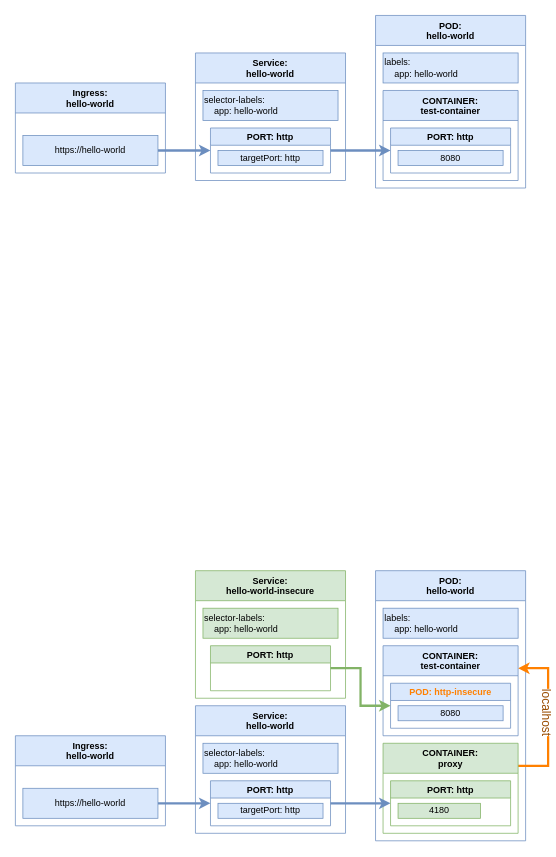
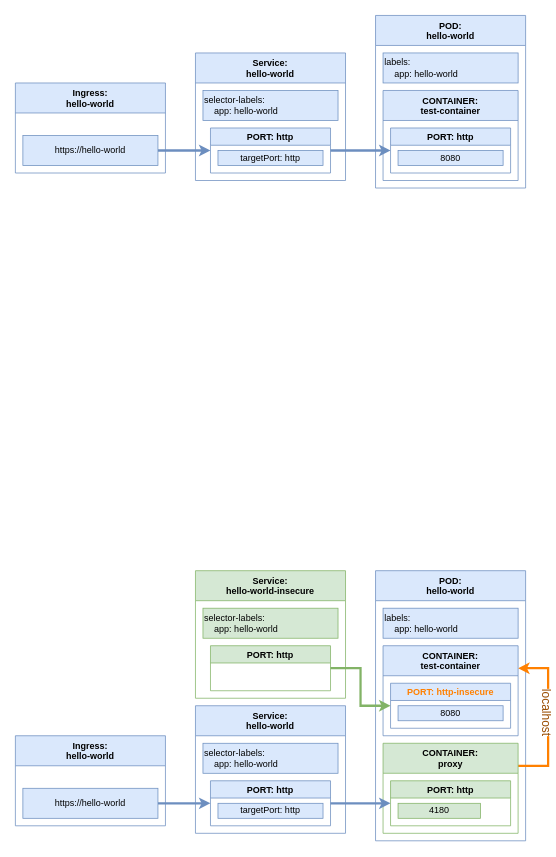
  <mxCell id="0" />
  <mxCell id="1" parent="0" />
  <mxCell id="2" value="POD:&#10;hello-world" style="swimlane;startSize=40;fillColor=#dae8fc;strokeColor=#6c8ebf;" vertex="1" parent="1"><mxGeometry x="500" y="20" width="200" height="230" as="geometry" /></mxCell>
  <mxCell id="3" value="CONTAINER:&#10;test-container" style="swimlane;startSize=40;fillColor=#dae8fc;strokeColor=#6c8ebf;" vertex="1" parent="2"><mxGeometry x="10" y="100" width="180" height="120" as="geometry" /></mxCell>
  <mxCell id="4" value="PORT: http" style="swimlane;fillColor=#dae8fc;strokeColor=#6c8ebf;" vertex="1" parent="3"><mxGeometry x="10" y="50" width="160" height="60" as="geometry" /></mxCell>
  <mxCell id="5" value="8080" style="text;html=1;strokeColor=#6c8ebf;fillColor=#dae8fc;align=center;verticalAlign=middle;whiteSpace=wrap;rounded=0;" vertex="1" parent="4"><mxGeometry x="10" y="30" width="140" height="20" as="geometry" /></mxCell>
  <mxCell id="6" value="labels:&lt;br&gt;&amp;nbsp; &amp;nbsp; app: hello-world" style="text;html=1;strokeColor=#6c8ebf;fillColor=#dae8fc;align=left;verticalAlign=middle;whiteSpace=wrap;rounded=0;" vertex="1" parent="2"><mxGeometry x="10" y="50" width="180" height="40" as="geometry" /></mxCell>
  <mxCell id="7" value="Service:&#10;hello-world" style="swimlane;startSize=40;fillColor=#dae8fc;strokeColor=#6c8ebf;" vertex="1" parent="1"><mxGeometry x="260" y="70" width="200" height="170" as="geometry" /></mxCell>
  <mxCell id="8" value="PORT: http" style="swimlane;fillColor=#dae8fc;strokeColor=#6c8ebf;" vertex="1" parent="7"><mxGeometry x="20" y="100" width="160" height="60" as="geometry" /></mxCell>
  <mxCell id="9" value="targetPort: http" style="text;html=1;strokeColor=#6c8ebf;fillColor=#dae8fc;align=center;verticalAlign=middle;whiteSpace=wrap;rounded=0;" vertex="1" parent="8"><mxGeometry x="10" y="30" width="140" height="20" as="geometry" /></mxCell>
  <mxCell id="10" value="selector-labels:&lt;br&gt;&amp;nbsp; &amp;nbsp; app: hello-world" style="text;html=1;strokeColor=#6c8ebf;fillColor=#dae8fc;align=left;verticalAlign=middle;whiteSpace=wrap;rounded=0;" vertex="1" parent="7"><mxGeometry x="10" y="50" width="180" height="40" as="geometry" /></mxCell>
  <mxCell id="11" style="edgeStyle=orthogonalEdgeStyle;rounded=0;orthogonalLoop=1;jettySize=auto;html=1;exitX=1;exitY=0.5;exitDx=0;exitDy=0;entryX=0;entryY=0.5;entryDx=0;entryDy=0;fillColor=#dae8fc;strokeColor=#6c8ebf;strokeWidth=3;" edge="1" parent="1" source="13" target="8"><mxGeometry relative="1" as="geometry"><Array as="points"><mxPoint x="210" y="200" /><mxPoint x="210" y="200" /></Array></mxGeometry></mxCell>
  <mxCell id="12" value="Ingress:&#10;hello-world" style="swimlane;startSize=40;fillColor=#dae8fc;strokeColor=#6c8ebf;" vertex="1" parent="1"><mxGeometry x="20" y="110" width="200" height="120" as="geometry" /></mxCell>
  <mxCell id="13" value="https://hello-world" style="text;html=1;strokeColor=#6c8ebf;fillColor=#dae8fc;align=center;verticalAlign=middle;whiteSpace=wrap;rounded=0;" vertex="1" parent="12"><mxGeometry x="10" y="70" width="180" height="40" as="geometry" /></mxCell>
  <mxCell id="14" style="edgeStyle=orthogonalEdgeStyle;rounded=0;orthogonalLoop=1;jettySize=auto;html=1;exitX=1;exitY=0.5;exitDx=0;exitDy=0;entryX=0;entryY=0.5;entryDx=0;entryDy=0;fillColor=#dae8fc;strokeColor=#6c8ebf;strokeWidth=3;" edge="1" parent="1" source="8" target="4"><mxGeometry relative="1" as="geometry" /></mxCell>
  <mxCell id="15" value="POD:&#10;hello-world" style="swimlane;startSize=40;fillColor=#dae8fc;strokeColor=#6c8ebf;" vertex="1" parent="1"><mxGeometry x="500" y="760" width="200" height="360" as="geometry" /></mxCell>
  <mxCell id="16" style="edgeStyle=orthogonalEdgeStyle;rounded=0;orthogonalLoop=1;jettySize=auto;html=1;exitX=1;exitY=0.25;exitDx=0;exitDy=0;entryX=1;entryY=0.25;entryDx=0;entryDy=0;fillColor=#ffe6cc;strokeColor=#FF8000;strokeWidth=3;" edge="1" parent="15" source="18" target="22"><mxGeometry relative="1" as="geometry"><Array as="points"><mxPoint x="230" y="260" /><mxPoint x="230" y="130" /></Array></mxGeometry></mxCell>
  <mxCell id="17" value="&lt;font style=&quot;font-size: 16px;&quot;&gt;localhost&lt;/font&gt;" style="edgeLabel;html=1;align=center;verticalAlign=middle;resizable=0;points=[];fontColor=#994C00;rotation=90;" vertex="1" connectable="0" parent="16"><mxGeometry x="0.071" relative="1" as="geometry"><mxPoint as="offset" /></mxGeometry></mxCell>
  <mxCell id="18" value="CONTAINER:&#10;proxy" style="swimlane;startSize=40;fillColor=#d5e8d4;strokeColor=#82b366;" vertex="1" parent="15"><mxGeometry x="10" y="230" width="180" height="120" as="geometry" /></mxCell>
  <mxCell id="19" value="PORT: http" style="swimlane;fillColor=#d5e8d4;strokeColor=#82b366;" vertex="1" parent="18"><mxGeometry x="10" y="50" width="160" height="60" as="geometry" /></mxCell>
  <mxCell id="20" value="4180" style="text;html=1;strokeColor=#82b366;fillColor=#d5e8d4;align=center;verticalAlign=middle;whiteSpace=wrap;rounded=0;" vertex="1" parent="19"><mxGeometry x="10" y="30" width="110" height="20" as="geometry" /></mxCell>
  <mxCell id="21" value="labels:&lt;br&gt;&amp;nbsp; &amp;nbsp; app: hello-world" style="text;html=1;strokeColor=#6c8ebf;fillColor=#dae8fc;align=left;verticalAlign=middle;whiteSpace=wrap;rounded=0;" vertex="1" parent="15"><mxGeometry x="10" y="50" width="180" height="40" as="geometry" /></mxCell>
  <mxCell id="22" value="CONTAINER:&#10;test-container" style="swimlane;startSize=40;fillColor=#dae8fc;strokeColor=#6c8ebf;" vertex="1" parent="15"><mxGeometry x="10" y="100" width="180" height="120" as="geometry" /></mxCell>
- <mxCell id="23" value="POD: http-insecure" style="swimlane;fillColor=#dae8fc;strokeColor=#6c8ebf;fontColor=#FF8000;" vertex="1" parent="22"><mxGeometry x="10" y="50" width="160" height="60" as="geometry" /></mxCell>
+ <mxCell id="23" value="PORT: http-insecure" style="swimlane;fillColor=#dae8fc;strokeColor=#6c8ebf;fontColor=#FF8000;" vertex="1" parent="22"><mxGeometry x="10" y="50" width="160" height="60" as="geometry" /></mxCell>
  <mxCell id="24" value="8080" style="text;html=1;strokeColor=#6c8ebf;fillColor=#dae8fc;align=center;verticalAlign=middle;whiteSpace=wrap;rounded=0;" vertex="1" parent="23"><mxGeometry x="10" y="30" width="140" height="20" as="geometry" /></mxCell>
  <mxCell id="25" value="Service:&#10;hello-world" style="swimlane;startSize=40;fillColor=#dae8fc;strokeColor=#6c8ebf;" vertex="1" parent="1"><mxGeometry x="260" y="940" width="200" height="170" as="geometry" /></mxCell>
  <mxCell id="26" value="PORT: http" style="swimlane;fillColor=#dae8fc;strokeColor=#6c8ebf;" vertex="1" parent="25"><mxGeometry x="20" y="100" width="160" height="60" as="geometry" /></mxCell>
  <mxCell id="27" value="targetPort: http" style="text;html=1;strokeColor=#6c8ebf;fillColor=#dae8fc;align=center;verticalAlign=middle;whiteSpace=wrap;rounded=0;" vertex="1" parent="26"><mxGeometry x="10" y="30" width="140" height="20" as="geometry" /></mxCell>
  <mxCell id="28" value="selector-labels:&lt;br&gt;&amp;nbsp; &amp;nbsp; app: hello-world" style="text;html=1;strokeColor=#6c8ebf;fillColor=#dae8fc;align=left;verticalAlign=middle;whiteSpace=wrap;rounded=0;" vertex="1" parent="25"><mxGeometry x="10" y="50" width="180" height="40" as="geometry" /></mxCell>
  <mxCell id="29" style="edgeStyle=orthogonalEdgeStyle;rounded=0;orthogonalLoop=1;jettySize=auto;html=1;exitX=1;exitY=0.5;exitDx=0;exitDy=0;entryX=0;entryY=0.5;entryDx=0;entryDy=0;fillColor=#dae8fc;strokeColor=#6c8ebf;strokeWidth=3;" edge="1" parent="1" source="31" target="26"><mxGeometry relative="1" as="geometry"><Array as="points"><mxPoint x="210" y="1070" /><mxPoint x="210" y="1070" /></Array></mxGeometry></mxCell>
  <mxCell id="30" value="Ingress:&#10;hello-world" style="swimlane;startSize=40;fillColor=#dae8fc;strokeColor=#6c8ebf;" vertex="1" parent="1"><mxGeometry x="20" y="980" width="200" height="120" as="geometry" /></mxCell>
  <mxCell id="31" value="https://hello-world" style="text;html=1;strokeColor=#6c8ebf;fillColor=#dae8fc;align=center;verticalAlign=middle;whiteSpace=wrap;rounded=0;" vertex="1" parent="30"><mxGeometry x="10" y="70" width="180" height="40" as="geometry" /></mxCell>
  <mxCell id="32" style="edgeStyle=orthogonalEdgeStyle;rounded=0;orthogonalLoop=1;jettySize=auto;html=1;exitX=1;exitY=0.5;exitDx=0;exitDy=0;entryX=0;entryY=0.5;entryDx=0;entryDy=0;fillColor=#dae8fc;strokeColor=#6c8ebf;strokeWidth=3;" edge="1" parent="1" source="26" target="19"><mxGeometry relative="1" as="geometry" /></mxCell>
  <mxCell id="33" value="Service:&#10;hello-world-insecure" style="swimlane;startSize=40;fillColor=#d5e8d4;strokeColor=#82b366;" vertex="1" parent="1"><mxGeometry x="260" y="760" width="200" height="170" as="geometry" /></mxCell>
  <mxCell id="34" value="PORT: http" style="swimlane;fillColor=#d5e8d4;strokeColor=#82b366;" vertex="1" parent="33"><mxGeometry x="20" y="100" width="160" height="60" as="geometry" /></mxCell>
  <mxCell id="35" value="selector-labels:&lt;br&gt;&amp;nbsp; &amp;nbsp; app: hello-world" style="text;html=1;strokeColor=#82b366;fillColor=#d5e8d4;align=left;verticalAlign=middle;whiteSpace=wrap;rounded=0;" vertex="1" parent="33"><mxGeometry x="10" y="50" width="180" height="40" as="geometry" /></mxCell>
  <mxCell id="36" style="edgeStyle=orthogonalEdgeStyle;rounded=0;orthogonalLoop=1;jettySize=auto;html=1;exitX=1;exitY=0.5;exitDx=0;exitDy=0;entryX=0;entryY=0.5;entryDx=0;entryDy=0;fillColor=#d5e8d4;strokeColor=#82b366;strokeWidth=3;" edge="1" parent="1" source="34" target="23"><mxGeometry relative="1" as="geometry" /></mxCell>
